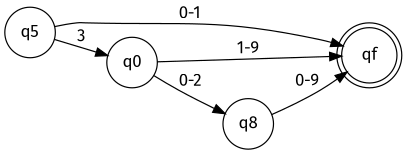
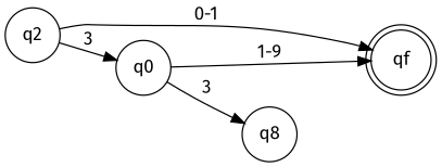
  digraph {
    fontname="Fira Sans"
    rankdir=LR
    node [fontname="Fira Sans" shape=circle]
    edge [fontname="Fira Sans"]
    qf [shape=doublecircle]
    q0
    n3 [label=q8]
-   q2 [label=q5]
+   q2
    q0 -> qf [label="1-9"]
-   q0 -> n3 [label="0-2"]
-   n3 -> qf [label="0-9"]
+   q0 -> n3 [label=3]
    q2 -> qf [label="0-1"]
    q2 -> q0 [label=3]
  }
